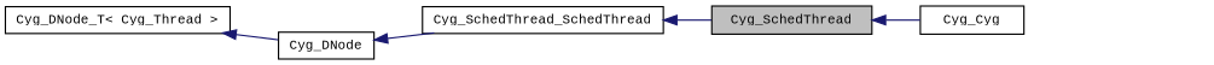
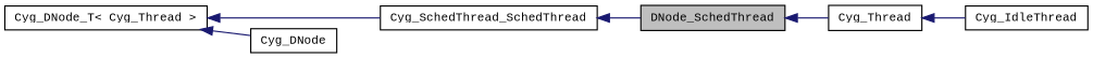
  digraph {
    fontname="Liberation Mono"
    rankdir=LR
    node [color=black fillcolor=white fontname="Liberation Mono" fontsize=10 shape=record style=filled]
    edge [color=midnightblue dir=back fontname="Liberation Mono" fontsize=10 labelfontname=Helvetica labelfontsize=10 style=solid]
-   n1 [fillcolor=grey75 fontcolor=black height=0.2 label=Cyg_SchedThread width=0.4]
-   n2 [height=0.2 label=Cyg_Cyg width=0.4]
+   n1 [fillcolor=grey75 fontcolor=black height=0.2 label=DNode_SchedThread width=0.4]
+   n2 [height=0.2 label=Cyg_Thread width=0.4]
+   n3 [height=0.2 label=Cyg_IdleThread width=0.4]
    n4 [height=0.2 label=Cyg_SchedThread_SchedThread width=0.4]
    n5 [height=0.2 label="Cyg_DNode_T\< Cyg_Thread \>" width=0.4]
    n6 [height=0.2 label=Cyg_DNode width=0.4]
    n1 -> n2
+   n2 -> n3
    n4 -> n1
-   n6 -> n4
+   n5 -> n4
    n5 -> n6
  }
